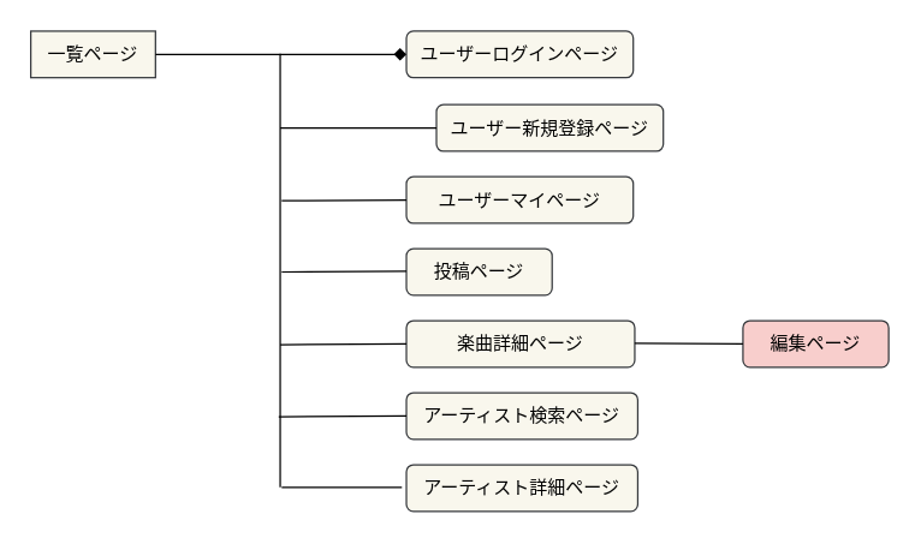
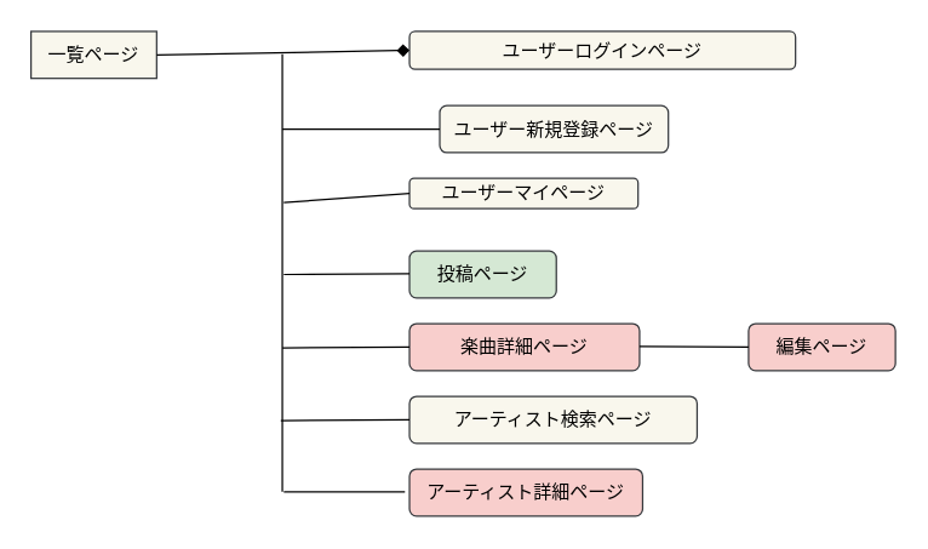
  <mxCell id="0" />
  <mxCell id="1" parent="0" />
  <mxCell id="2" value="&lt;font color=&quot;#000000&quot;&gt;一覧ページ&lt;/font&gt;" style="whiteSpace=wrap;html=1;fillColor=#f9f7ed;strokeColor=#36393d;rounded=0;" parent="1" vertex="1"><mxGeometry x="20" y="20" width="83" height="31" as="geometry" /></mxCell>
- <mxCell id="3" value="&lt;font color=&quot;#000000&quot;&gt;ユーザーログインページ&lt;/font&gt;" style="rounded=1;whiteSpace=wrap;html=1;fillColor=#f9f7ed;strokeColor=#36393d;" parent="1" vertex="1"><mxGeometry x="270" y="20" width="151" height="31" as="geometry" /></mxCell>
+ <mxCell id="3" value="&lt;font color=&quot;#000000&quot;&gt;ユーザーログインページ&lt;/font&gt;" style="rounded=1;whiteSpace=wrap;html=1;fillColor=#f9f7ed;strokeColor=#36393d;" parent="1" vertex="1"><mxGeometry x="270" y="20" width="255" height="25" as="geometry" /></mxCell>
  <mxCell id="4" value="" style="endArrow=diamond;html=1;fontColor=#000000;strokeWidth=1;jumpSize=6;strokeColor=#000000;exitX=1;exitY=0.5;exitDx=0;exitDy=0;entryX=0;entryY=0.5;entryDx=0;entryDy=0;" parent="1" source="2" target="3" edge="1"><mxGeometry width="50" height="50" relative="1" as="geometry"><mxPoint x="142" y="60.5" as="sourcePoint" /><mxPoint x="192" y="10.5" as="targetPoint" /></mxGeometry></mxCell>
  <mxCell id="5" value="&lt;font color=&quot;#000000&quot;&gt;ユーザー新規登録ページ&lt;/font&gt;" style="rounded=1;whiteSpace=wrap;html=1;fillColor=#f9f7ed;strokeColor=#36393d;" parent="1" vertex="1"><mxGeometry x="290" y="69" width="151" height="31" as="geometry" /></mxCell>
- <mxCell id="6" value="&lt;font color=&quot;#000000&quot;&gt;ユーザーマイページ&lt;/font&gt;" style="rounded=1;whiteSpace=wrap;html=1;fillColor=#f9f7ed;strokeColor=#36393d;" parent="1" vertex="1"><mxGeometry x="270" y="117" width="151" height="31" as="geometry" /></mxCell>
- <mxCell id="7" value="&lt;font color=&quot;#000000&quot;&gt;投稿ページ&lt;/font&gt;" style="rounded=1;whiteSpace=wrap;html=1;fillColor=#f9f7ed;strokeColor=#36393d;" parent="1" vertex="1"><mxGeometry x="270" y="165" width="97" height="31" as="geometry" /></mxCell>
- <mxCell id="8" value="&lt;font color=&quot;#000000&quot;&gt;楽曲詳細ページ&lt;/font&gt;" style="rounded=1;whiteSpace=wrap;html=1;fillColor=#f9f7ed;strokeColor=#36393d;" parent="1" vertex="1"><mxGeometry x="270" y="213" width="152" height="31" as="geometry" /></mxCell>
- <mxCell id="9" value="&lt;font color=&quot;#000000&quot;&gt;アーティスト検索ページ&lt;/font&gt;" style="rounded=1;whiteSpace=wrap;html=1;fillColor=#f9f7ed;strokeColor=#36393d;" vertex="1" parent="1"><mxGeometry x="270" y="261" width="154" height="31" as="geometry" /></mxCell>
- <mxCell id="10" value="&lt;font color=&quot;#000000&quot;&gt;アーティスト詳細ページ&lt;/font&gt;" style="rounded=1;whiteSpace=wrap;html=1;fillColor=#f9f7ed;strokeColor=#36393d;" vertex="1" parent="1"><mxGeometry x="270" y="309" width="154" height="31" as="geometry" /></mxCell>
+ <mxCell id="6" value="&lt;font color=&quot;#000000&quot;&gt;ユーザーマイページ&lt;/font&gt;" style="rounded=1;whiteSpace=wrap;html=1;fillColor=#f9f7ed;strokeColor=#36393d;" parent="1" vertex="1"><mxGeometry x="270" y="117" width="151" height="20" as="geometry" /></mxCell>
+ <mxCell id="7" value="&lt;font color=&quot;#000000&quot;&gt;投稿ページ&lt;/font&gt;" style="rounded=1;whiteSpace=wrap;html=1;fillColor=#d5e8d4;strokeColor=#36393d;" parent="1" vertex="1"><mxGeometry x="270" y="165" width="97" height="31" as="geometry" /></mxCell>
+ <mxCell id="8" value="&lt;font color=&quot;#000000&quot;&gt;楽曲詳細ページ&lt;/font&gt;" style="rounded=1;whiteSpace=wrap;html=1;fillColor=#f8cecc;strokeColor=#36393d;" parent="1" vertex="1"><mxGeometry x="270" y="213" width="152" height="31" as="geometry" /></mxCell>
+ <mxCell id="9" value="&lt;font color=&quot;#000000&quot;&gt;アーティスト検索ページ&lt;/font&gt;" style="rounded=1;whiteSpace=wrap;html=1;fillColor=#f9f7ed;strokeColor=#36393d;" vertex="1" parent="1"><mxGeometry x="270" y="261" width="190" height="31" as="geometry" /></mxCell>
+ <mxCell id="10" value="&lt;font color=&quot;#000000&quot;&gt;アーティスト詳細ページ&lt;/font&gt;" style="rounded=1;whiteSpace=wrap;html=1;fillColor=#f8cecc;strokeColor=#36393d;" vertex="1" parent="1"><mxGeometry x="270" y="309" width="154" height="31" as="geometry" /></mxCell>
  <mxCell id="11" value="" style="endArrow=none;html=1;fontColor=#000000;strokeWidth=1;jumpSize=6;strokeColor=#000000;" edge="1" parent="1"><mxGeometry width="50" height="50" relative="1" as="geometry"><mxPoint x="186" y="324" as="sourcePoint" /><mxPoint x="186" y="35" as="targetPoint" /></mxGeometry></mxCell>
  <mxCell id="12" value="" style="endArrow=none;html=1;fontColor=#000000;strokeWidth=1;jumpSize=6;strokeColor=#000000;entryX=0;entryY=0.5;entryDx=0;entryDy=0;" edge="1" parent="1" target="5"><mxGeometry width="50" height="50" relative="1" as="geometry"><mxPoint x="186" y="84.5" as="sourcePoint" /><mxPoint x="257" y="84" as="targetPoint" /></mxGeometry></mxCell>
  <mxCell id="13" value="" style="endArrow=none;html=1;fontColor=#000000;strokeWidth=1;jumpSize=6;strokeColor=#000000;entryX=0;entryY=0.5;entryDx=0;entryDy=0;" edge="1" parent="1" target="6"><mxGeometry width="50" height="50" relative="1" as="geometry"><mxPoint x="187" y="133" as="sourcePoint" /><mxPoint x="266" y="135" as="targetPoint" /></mxGeometry></mxCell>
  <mxCell id="14" value="" style="endArrow=none;html=1;fontColor=#000000;strokeWidth=1;jumpSize=6;strokeColor=#000000;entryX=0;entryY=0.5;entryDx=0;entryDy=0;" edge="1" parent="1"><mxGeometry width="50" height="50" relative="1" as="geometry"><mxPoint x="187" y="180.5" as="sourcePoint" /><mxPoint x="270" y="180" as="targetPoint" /></mxGeometry></mxCell>
  <mxCell id="15" value="" style="endArrow=none;html=1;fontColor=#000000;strokeWidth=1;jumpSize=6;strokeColor=#000000;entryX=0;entryY=0.5;entryDx=0;entryDy=0;" edge="1" parent="1" target="8"><mxGeometry width="50" height="50" relative="1" as="geometry"><mxPoint x="186" y="229" as="sourcePoint" /><mxPoint x="268" y="228" as="targetPoint" /></mxGeometry></mxCell>
  <mxCell id="16" value="" style="endArrow=none;html=1;fontColor=#000000;strokeWidth=1;jumpSize=6;strokeColor=#000000;entryX=0;entryY=0.5;entryDx=0;entryDy=0;" edge="1" parent="1"><mxGeometry width="50" height="50" relative="1" as="geometry"><mxPoint x="187" y="324" as="sourcePoint" /><mxPoint x="267" y="324" as="targetPoint" /></mxGeometry></mxCell>
  <mxCell id="17" value="" style="endArrow=none;html=1;fontColor=#000000;strokeWidth=1;jumpSize=6;strokeColor=#000000;entryX=0;entryY=0.5;entryDx=0;entryDy=0;" edge="1" parent="1" target="9"><mxGeometry width="50" height="50" relative="1" as="geometry"><mxPoint x="185" y="277" as="sourcePoint" /><mxPoint x="268" y="276" as="targetPoint" /></mxGeometry></mxCell>
  <mxCell id="18" value="&lt;font color=&quot;#000000&quot;&gt;編集ページ&lt;/font&gt;" style="rounded=1;whiteSpace=wrap;html=1;fillColor=#f8cecc;strokeColor=#36393d;" vertex="1" parent="1"><mxGeometry x="494" y="213" width="97" height="31" as="geometry" /></mxCell>
  <mxCell id="19" value="" style="endArrow=none;html=1;fontColor=#000000;strokeWidth=1;jumpSize=6;strokeColor=#000000;entryX=0;entryY=0.5;entryDx=0;entryDy=0;" edge="1" parent="1" target="18"><mxGeometry width="50" height="50" relative="1" as="geometry"><mxPoint x="422" y="228" as="sourcePoint" /><mxPoint x="497" y="228" as="targetPoint" /></mxGeometry></mxCell>
